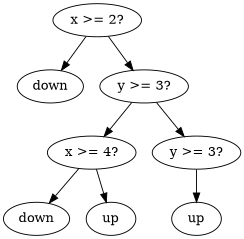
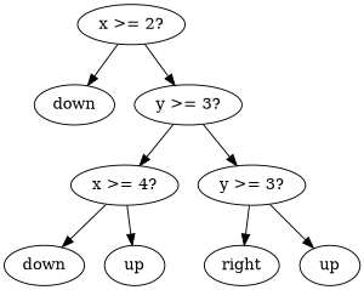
  digraph {
    n1 [label="x >= 2?"]
    n2 [label=down]
    n3 [label="y >= 3?"]
    n4 [label="x >= 4?"]
    n5 [label="y >= 3?"]
    n6 [label=down]
    n7 [label=up]
+   n8 [label=right]
    n9 [label=up]
    n1 -> n2
    n1 -> n3
    n3 -> n4
    n3 -> n5
    n4 -> n6
    n4 -> n7
+   n5 -> n8
    n5 -> n9
  }
